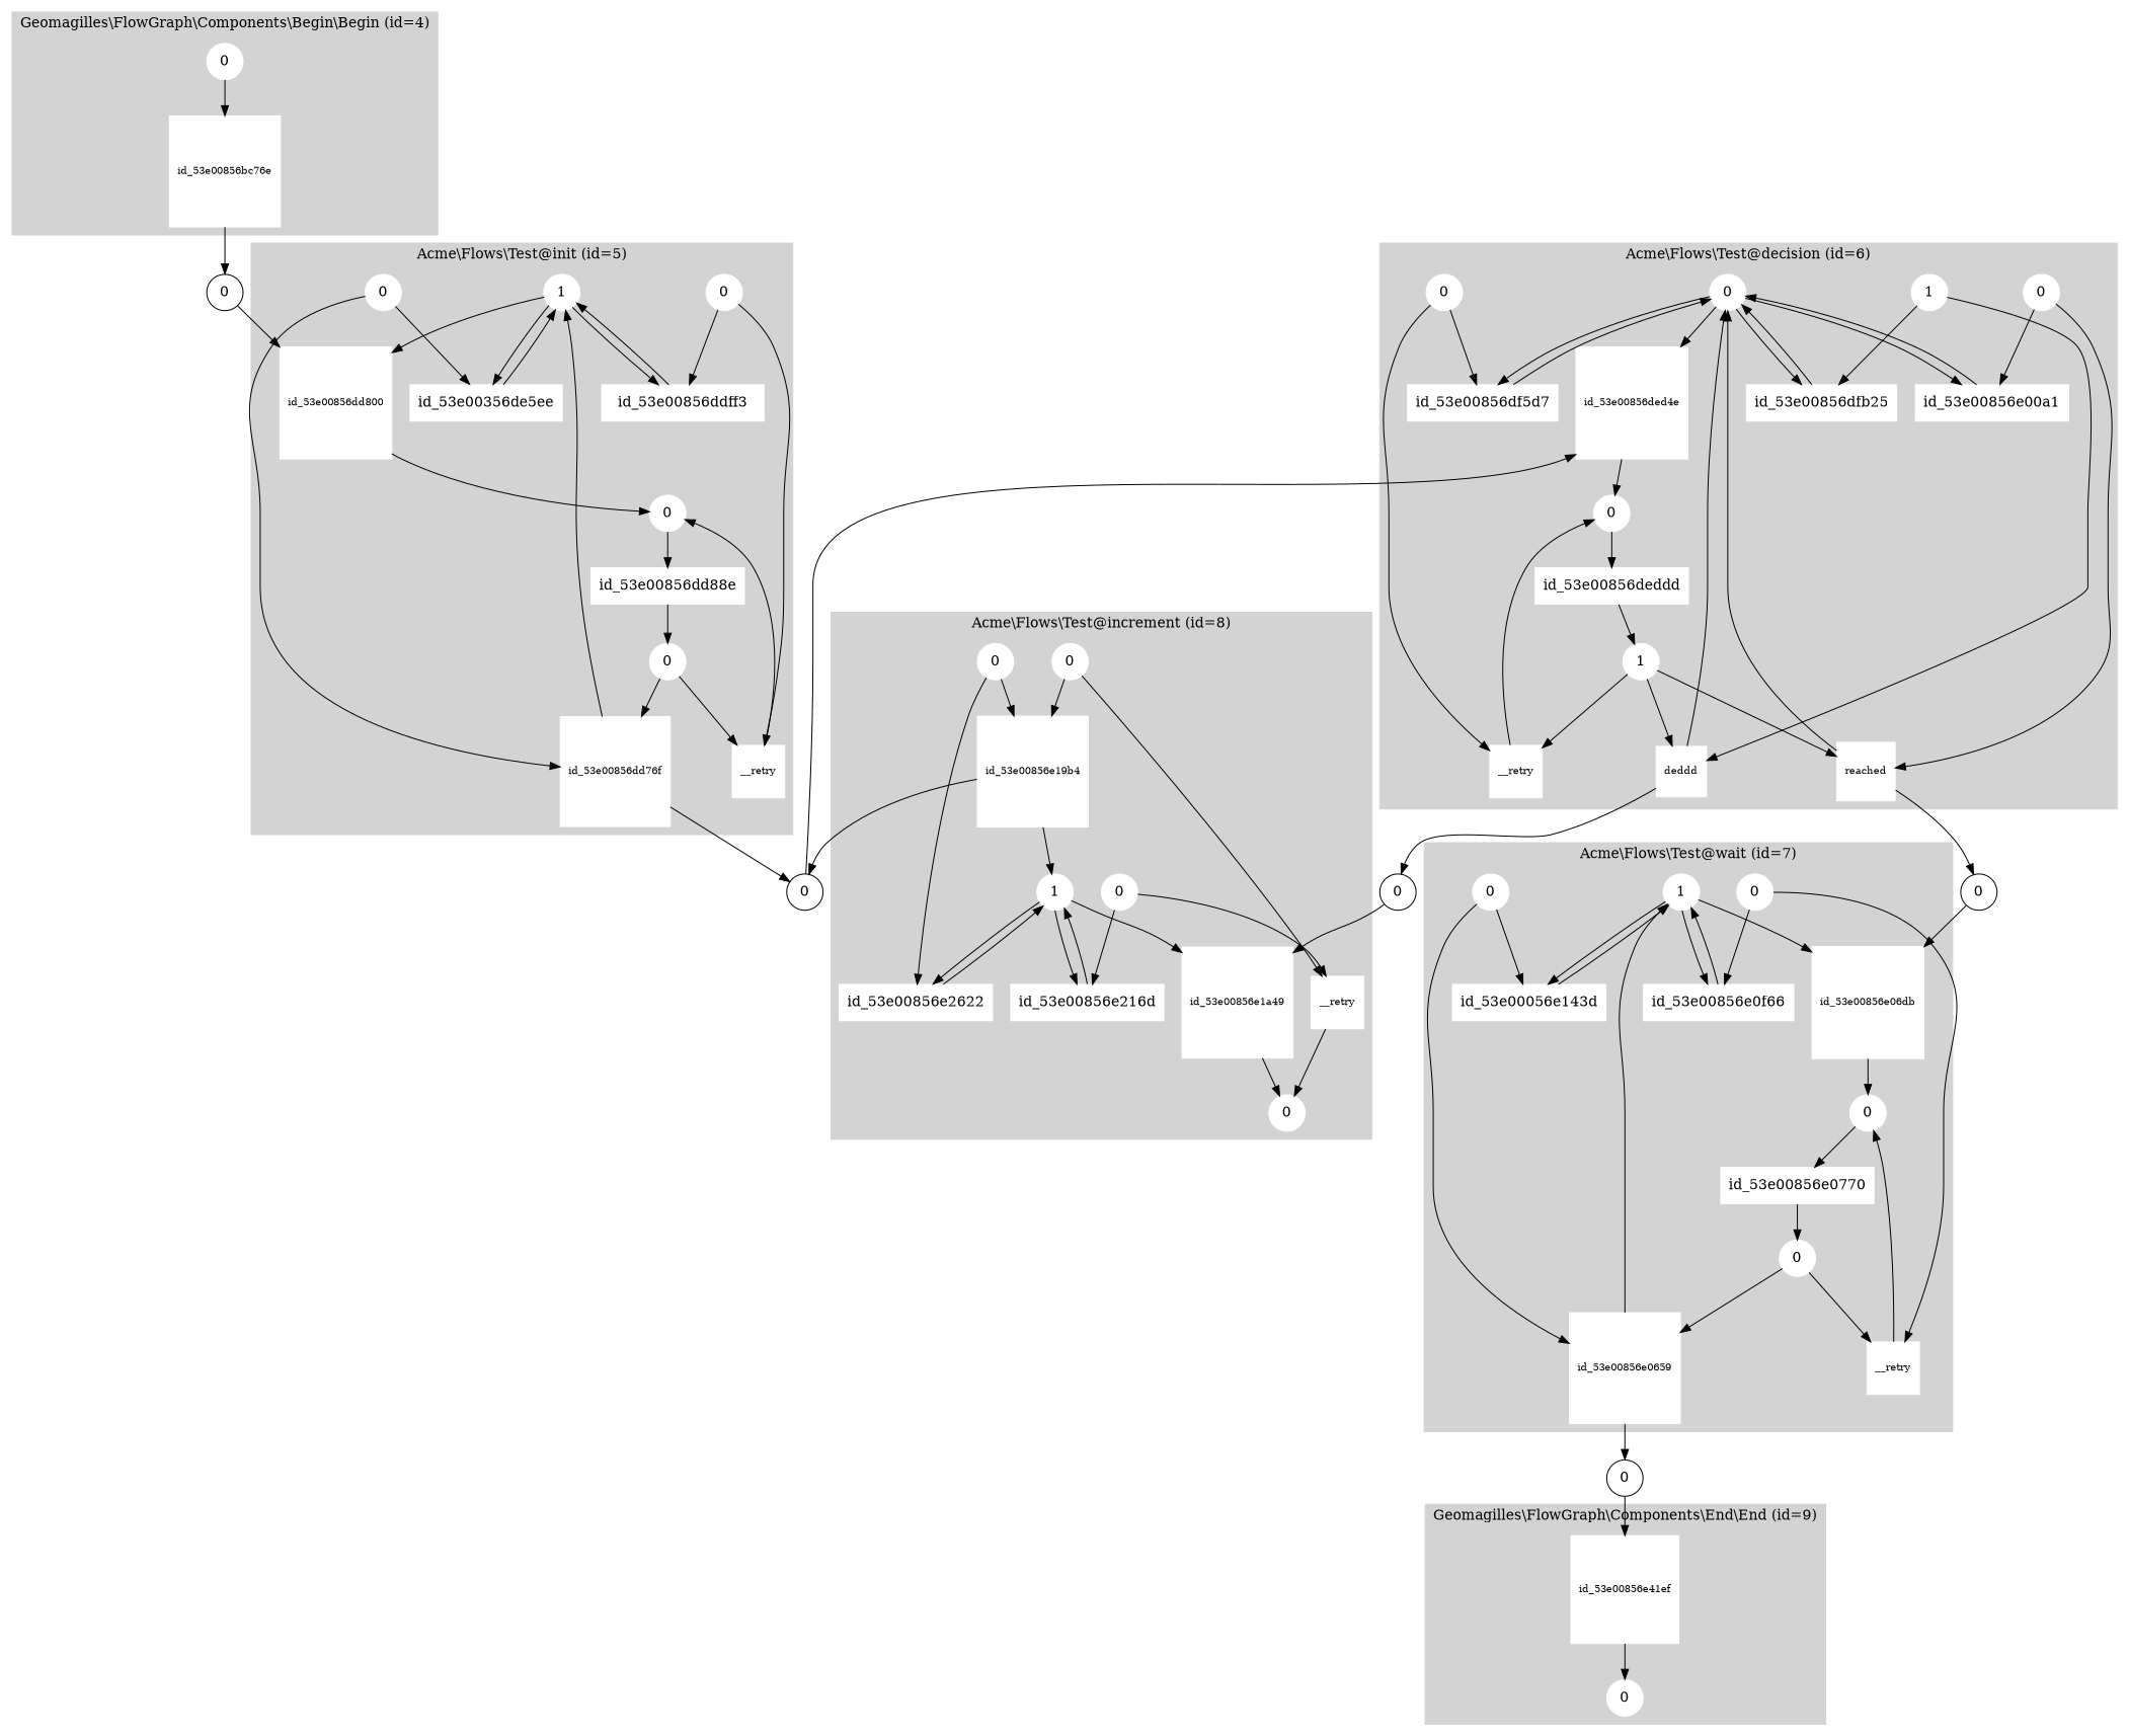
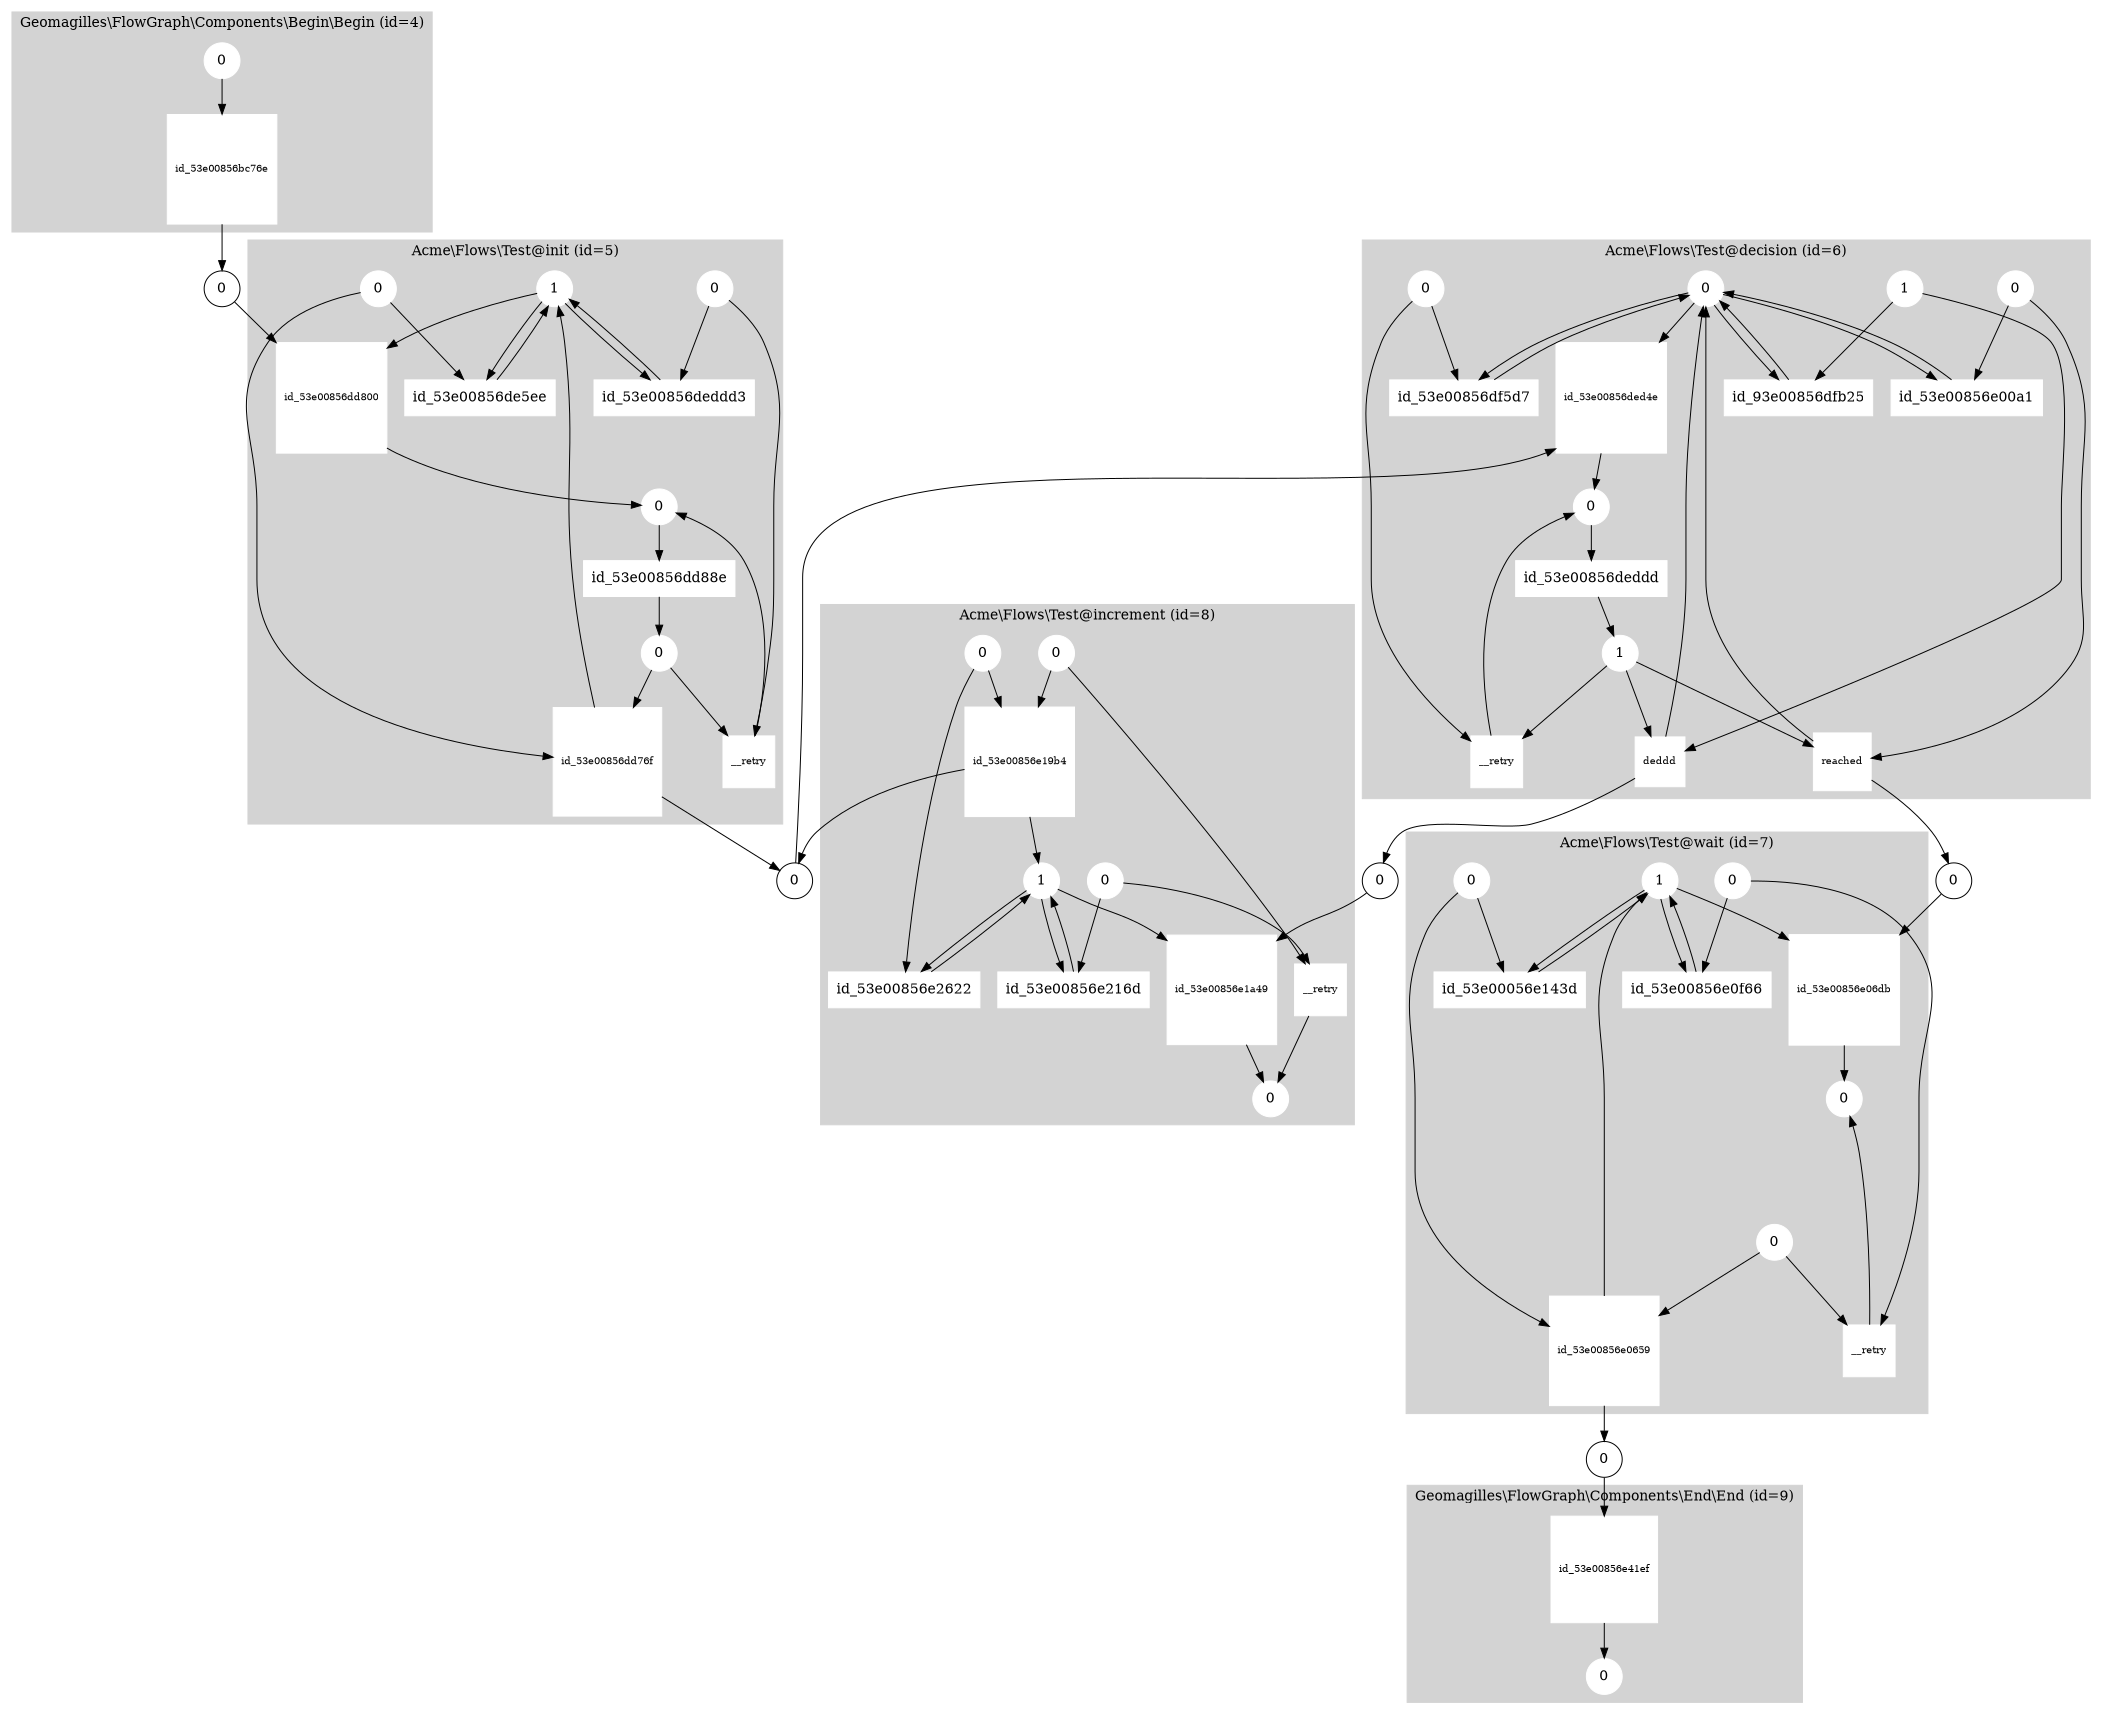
  digraph {
    node [color=white shape=circle style=filled]
    n1 [label=0]
    id_53e00856bc76e [fontsize=10 shape=square]
    n3 [label=1]
    id_53e00856dd800 [fontsize=10 shape=square]
-   id_53e00856ddff3 [shape=box]
-   id_53e00856de5ee [shape=box label=id_53e00356de5ee]
+   id_53e00856ddff3 [shape=box label=id_53e00856deddd3]
+   id_53e00856de5ee [shape=box]
    n7 [label=0]
    id_53e00856dd88e [shape=box]
    n9 [label=0]
    n10 [fontsize=10 label=__retry shape=square]
    id_53e00856dd76f [fontsize=10 shape=square]
    n12 [label=0]
    n13 [label=0]
    n14 [label=0]
    id_53e00856ded4e [fontsize=10 shape=square]
    id_53e00856df5d7 [shape=box]
-   id_53e00856dfb25 [shape=box]
+   id_53e00856dfb25 [shape=box label=id_93e00856dfb25]
    id_53e00856e00a1 [shape=box]
    n19 [label=0]
    id_53e00856deddd [shape=box]
    n21 [label=1]
    n22 [fontsize=10 label=__retry shape=square]
    n23 [fontsize=10 label=deddd shape=square]
    n24 [fontsize=10 label=reached shape=square]
    n25 [label=0]
    n26 [label=1]
    n27 [label=0]
    n28 [label=1]
    id_53e00856e06db [fontsize=10 shape=square]
    id_53e00856e0f66 [shape=box]
    n31 [label=id_53e00056e143d shape=box]
    n32 [label=0]
-   id_53e00856e0770 [shape=box]
    n34 [label=0]
    n35 [fontsize=10 label=__retry shape=square]
    id_53e00856e0659 [fontsize=10 shape=square]
    n37 [label=0]
    n38 [label=0]
    n39 [label=1]
    id_53e00856e1a49 [fontsize=10 shape=square]
    id_53e00856e216d [shape=box]
    id_53e00856e2622 [shape=box]
    n43 [label=0]
    n44 [label=0]
    n45 [fontsize=10 label=__retry shape=square]
    id_53e00856e19b4 [fontsize=10 shape=square]
    n47 [label=0]
    n48 [label=0]
    id_53e00856e41ef [fontsize=10 shape=square]
    n50 [label=0]
    n51 [label=0 color="" style=""]
    n52 [label=0 color="" style=""]
    n53 [label=0 color="" style=""]
    n54 [label=0 color="" style=""]
    n55 [label=0 color="" style=""]
    subgraph cluster_1 {
      color=lightgrey
      label="Geomagilles\\FlowGraph\\Components\\Begin\\Begin (id=4)"
      style=filled
      n1
      id_53e00856bc76e
    }
    subgraph cluster_2 {
      color=lightgrey
      label="Acme\\Flows\\Test@init (id=5)"
      style=filled
      n3
      id_53e00856dd800
      id_53e00856ddff3
      id_53e00856de5ee
      n7
      id_53e00856dd88e
      n9
      n10
      id_53e00856dd76f
      n12
      n13
    }
    subgraph cluster_3 {
      color=lightgrey
      label="Acme\\Flows\\Test@decision (id=6)"
      style=filled
      n14
      id_53e00856ded4e
      id_53e00856df5d7
      id_53e00856dfb25
      id_53e00856e00a1
      n19
      id_53e00856deddd
      n21
      n22
      n23
      n24
      n25
      n26
      n27
    }
    subgraph cluster_4 {
      color=lightgrey
      label="Acme\\Flows\\Test@wait (id=7)"
      style=filled
      n28
      id_53e00856e06db
      id_53e00856e0f66
      n31
      n32
-     id_53e00856e0770
      n34
      n35
      id_53e00856e0659
      n37
      n38
    }
    subgraph cluster_5 {
      color=lightgrey
      label="Acme\\Flows\\Test@increment (id=8)"
      style=filled
      n39
      id_53e00856e1a49
      id_53e00856e216d
      id_53e00856e2622
      n43
      n44
      n45
      id_53e00856e19b4
      n47
      n48
    }
    subgraph cluster_6 {
      color=lightgrey
      label="Geomagilles\\FlowGraph\\Components\\End\\End (id=9)"
      style=filled
      id_53e00856e41ef
      n50
    }
    n1 -> id_53e00856bc76e
    id_53e00856bc76e -> n51
    n3 -> id_53e00856dd800
    n3 -> id_53e00856ddff3
    n3 -> id_53e00856de5ee
    id_53e00856dd800 -> n7
    id_53e00856ddff3 -> n3
    id_53e00856de5ee -> n3
    n7 -> id_53e00856dd88e
    id_53e00856dd88e -> n9
    n9 -> n10
    n9 -> id_53e00856dd76f
    n10 -> n7
    id_53e00856dd76f -> n3
    id_53e00856dd76f -> n52
    n12 -> id_53e00856ddff3
    n12 -> n10
    n13 -> id_53e00856de5ee
    n13 -> id_53e00856dd76f
    n14 -> id_53e00856ded4e
    n14 -> id_53e00856df5d7
    n14 -> id_53e00856dfb25
    n14 -> id_53e00856e00a1
    id_53e00856ded4e -> n19
    id_53e00856df5d7 -> n14
    id_53e00856dfb25 -> n14
    id_53e00856e00a1 -> n14
    n19 -> id_53e00856deddd
    id_53e00856deddd -> n21
    n21 -> n22
    n21 -> n23
    n21 -> n24
    n22 -> n19
    n23 -> n14
    n23 -> n53
    n24 -> n14
    n24 -> n54
    n25 -> id_53e00856df5d7
    n25 -> n22
    n26 -> id_53e00856dfb25
    n26 -> n23
    n27 -> id_53e00856e00a1
    n27 -> n24
    n28 -> id_53e00856e06db
    n28 -> id_53e00856e0f66
    n28 -> n31
    id_53e00856e06db -> n32
    id_53e00856e0f66 -> n28
    n31 -> n28
-   n32 -> id_53e00856e0770
-   id_53e00856e0770 -> n34
    n34 -> n35
    n34 -> id_53e00856e0659
    n35 -> n32
    id_53e00856e0659 -> n28
    id_53e00856e0659 -> n55
    n37 -> id_53e00856e0f66
    n37 -> n35
    n38 -> n31
    n38 -> id_53e00856e0659
    n39 -> id_53e00856e1a49
    n39 -> id_53e00856e216d
    n39 -> id_53e00856e2622
    id_53e00856e1a49 -> n43
    id_53e00856e216d -> n39
    id_53e00856e2622 -> n39
    n44 -> n45
    n44 -> id_53e00856e19b4
    n45 -> n43
    id_53e00856e19b4 -> n39
    id_53e00856e19b4 -> n52
    n47 -> id_53e00856e216d
    n47 -> n45
    n48 -> id_53e00856e2622
    n48 -> id_53e00856e19b4
    id_53e00856e41ef -> n50
    n51 -> id_53e00856dd800
    n52 -> id_53e00856ded4e
    n53 -> id_53e00856e1a49
    n54 -> id_53e00856e06db
    n55 -> id_53e00856e41ef
  }
